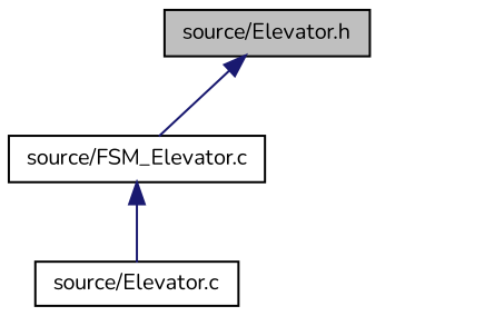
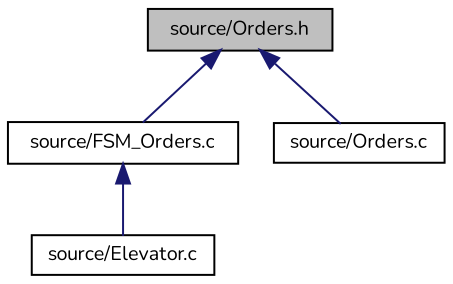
  digraph {
    fontname=Nunito
    node [color=black fillcolor=white fontname=Nunito fontsize=10 shape=record style=filled]
    edge [color=midnightblue dir=back fontname=Nunito fontsize=10 labelfontname=Helvetica labelfontsize=10 style=solid]
-   n1 [fillcolor=grey75 fontcolor=black height=0.2 label="source/Elevator.h" width=0.4]
-   n2 [height=0.2 label="source/FSM_Elevator.c" width=0.4]
+   n1 [fillcolor=grey75 fontcolor=black height=0.2 label="source/Orders.h" width=0.4]
+   n2 [height=0.2 label="source/FSM_Orders.c" width=0.4]
+   n3 [height=0.2 label="source/Orders.c" width=0.4]
    n4 [height=0.2 label="source/Elevator.c" width=0.4]
    n1 -> n2
+   n1 -> n3
    n2 -> n4
  }
